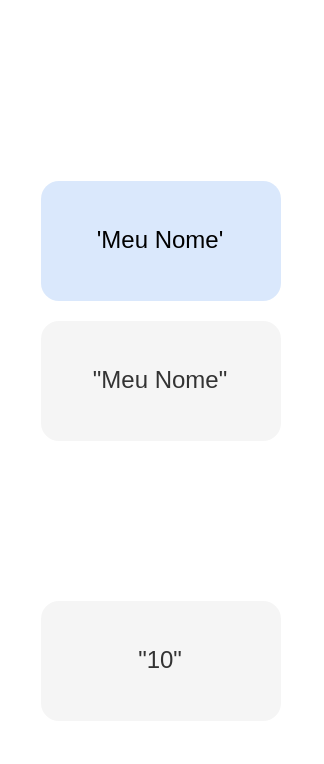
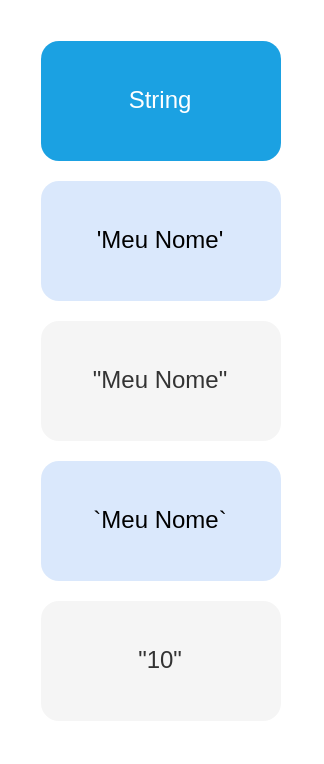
  <mxCell id="0" />
  <mxCell id="1" parent="0" />
+ <mxCell id="2" value="&lt;font style=&quot;vertical-align: inherit&quot;&gt;&lt;font style=&quot;vertical-align: inherit&quot;&gt;String&lt;/font&gt;&lt;/font&gt;" style="rounded=1;whiteSpace=wrap;html=1;fillColor=#1ba1e2;fontColor=#ffffff;strokeColor=none;" vertex="1" parent="1"><mxGeometry x="20" y="20" width="120" height="60" as="geometry" /></mxCell>
  <mxCell id="3" value="'Meu Nome'" style="rounded=1;whiteSpace=wrap;html=1;fillColor=#dae8fc;strokeColor=none;" vertex="1" parent="1"><mxGeometry x="20" y="90" width="120" height="60" as="geometry" /></mxCell>
  <mxCell id="4" value="&quot;Meu Nome&quot;" style="rounded=1;whiteSpace=wrap;html=1;fillColor=#f5f5f5;fontColor=#333333;strokeColor=none;" vertex="1" parent="1"><mxGeometry x="20" y="160" width="120" height="60" as="geometry" /></mxCell>
+ <mxCell id="5" value="`Meu Nome`" style="rounded=1;whiteSpace=wrap;html=1;fillColor=#dae8fc;strokeColor=none;" vertex="1" parent="1"><mxGeometry x="20" y="230" width="120" height="60" as="geometry" /></mxCell>
  <mxCell id="6" value="&quot;10&quot;" style="rounded=1;whiteSpace=wrap;html=1;fillColor=#f5f5f5;fontColor=#333333;strokeColor=none;" vertex="1" parent="1"><mxGeometry x="20" y="300" width="120" height="60" as="geometry" /></mxCell>
